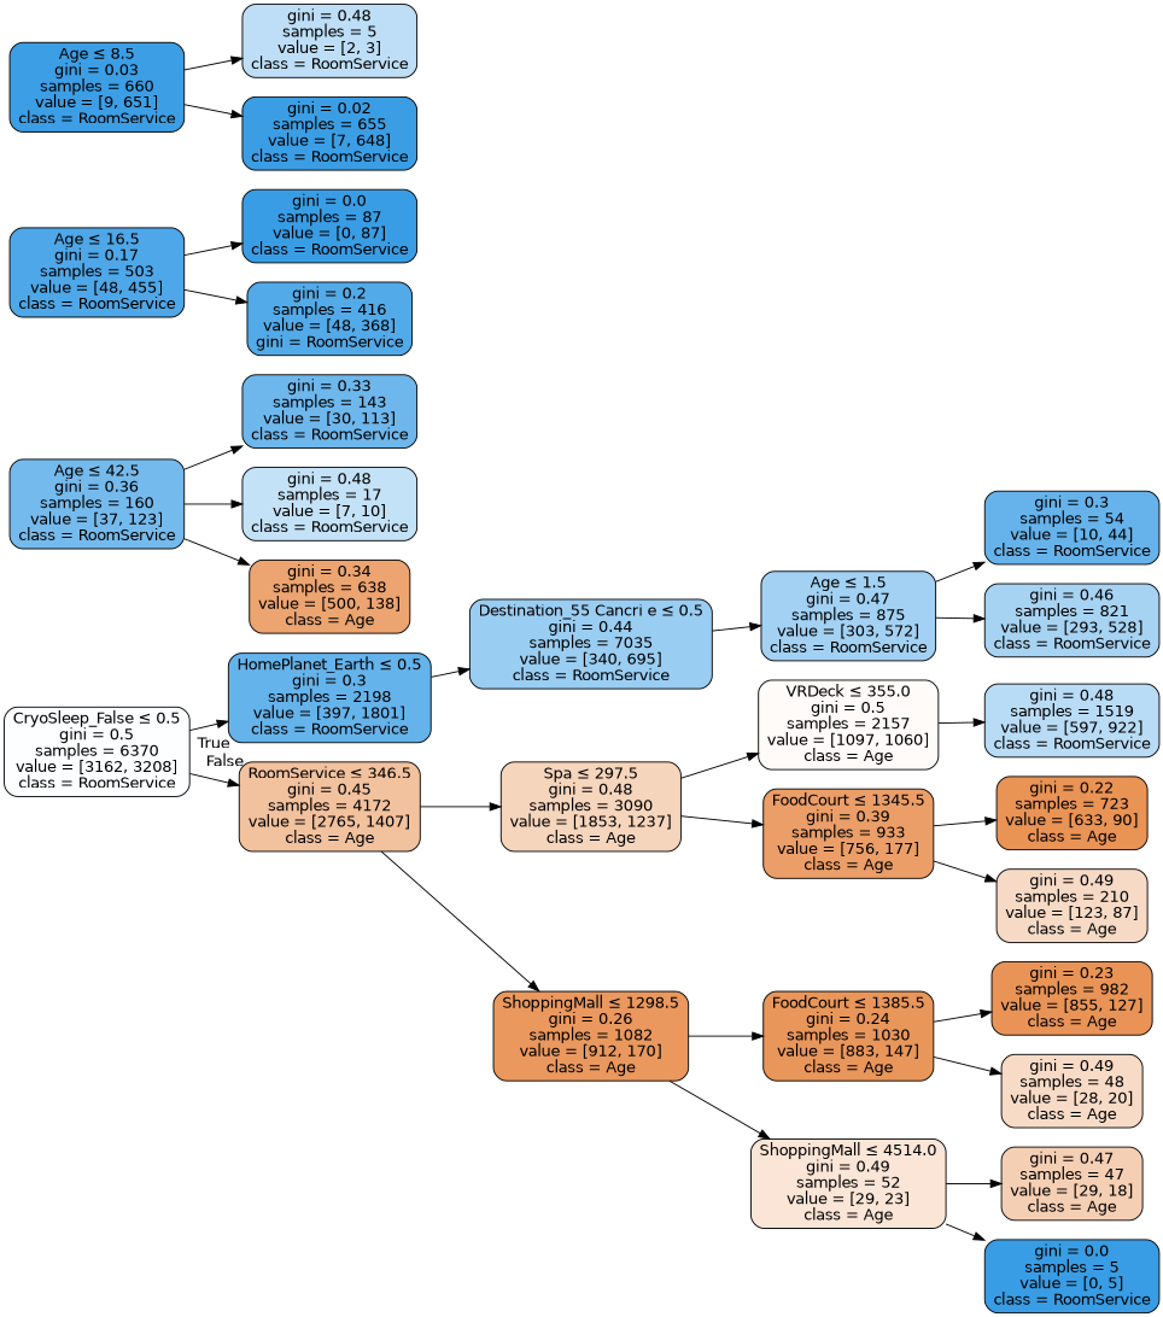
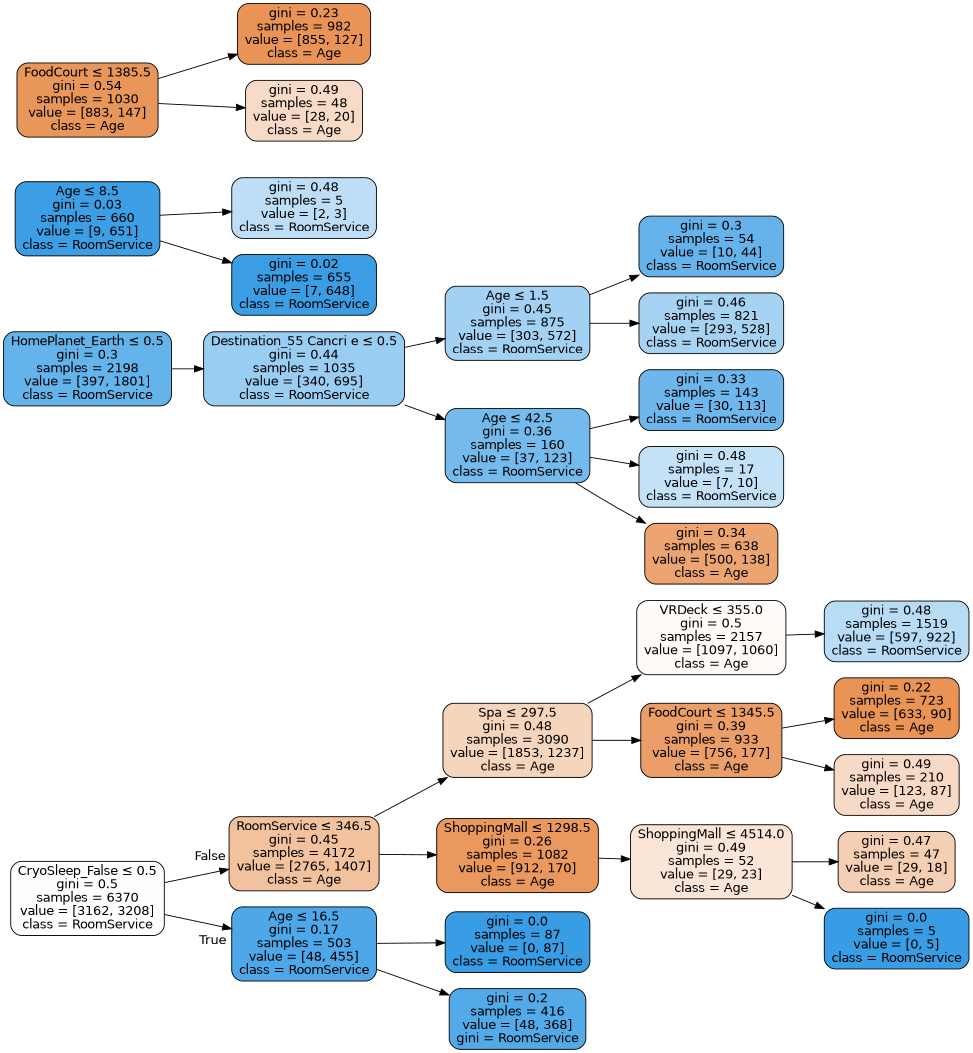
  digraph {
    rankdir=LR
    node [color=black fillcolor="#399de5" fontname=helvetica shape=box style="filled, rounded"]
    edge [fontname=helvetica]
    n1 [fillcolor="#fcfeff" label=<CryoSleep_False &le; 0.5<br/>gini = 0.5<br/>samples = 6370<br/>value = [3162, 3208]<br/>class = RoomService>]
    n2 [fillcolor="#65b3eb" label=<HomePlanet_Earth &le; 0.5<br/>gini = 0.3<br/>samples = 2198<br/>value = [397, 1801]<br/>class = RoomService>]
    n3 [fillcolor="#f2c19e" label=<RoomService &le; 346.5<br/>gini = 0.45<br/>samples = 4172<br/>value = [2765, 1407]<br/>class = Age>]
-   n4 [fillcolor="#9acdf2" label=<Destination_55 Cancri e &le; 0.5<br/>gini = 0.44<br/>samples = 7035<br/>value = [340, 695]<br/>class = RoomService>]
+   n4 [fillcolor="#9acdf2" label=<Destination_55 Cancri e &le; 0.5<br/>gini = 0.44<br/>samples = 1035<br/>value = [340, 695]<br/>class = RoomService>]
    n5 [fillcolor="#f6d5bd" label=<Spa &le; 297.5<br/>gini = 0.48<br/>samples = 3090<br/>value = [1853, 1237]<br/>class = Age>]
    n6 [fillcolor="#ea985e" label=<ShoppingMall &le; 1298.5<br/>gini = 0.26<br/>samples = 1082<br/>value = [912, 170]<br/>class = Age>]
-   n7 [fillcolor="#a2d1f3" label=<Age &le; 1.5<br/>gini = 0.47<br/>samples = 875<br/>value = [303, 572]<br/>class = RoomService>]
+   n7 [fillcolor="#a2d1f3" label=<Age &le; 1.5<br/>gini = 0.45<br/>samples = 875<br/>value = [303, 572]<br/>class = RoomService>]
    n8 [fillcolor="#75baed" label=<Age &le; 42.5<br/>gini = 0.36<br/>samples = 160<br/>value = [37, 123]<br/>class = RoomService>]
    n9 [fillcolor="#4ea7e8" label=<Age &le; 16.5<br/>gini = 0.17<br/>samples = 503<br/>value = [48, 455]<br/>class = RoomService>]
    n10 [label=<gini = 0.0<br/>samples = 87<br/>value = [0, 87]<br/>class = RoomService>]
    n11 [fillcolor="#53aae8" label=<gini = 0.2<br/>samples = 416<br/>value = [48, 368]<br/>gini = RoomService>]
    n12 [fillcolor="#3c9ee5" label=<Age &le; 8.5<br/>gini = 0.03<br/>samples = 660<br/>value = [9, 651]<br/>class = RoomService>]
    n13 [fillcolor="#bddef6" label=<gini = 0.48<br/>samples = 5<br/>value = [2, 3]<br/>class = RoomService>]
    n14 [fillcolor="#3b9ee5" label=<gini = 0.02<br/>samples = 655<br/>value = [7, 648]<br/>class = RoomService>]
    n15 [fillcolor="#66b3eb" label=<gini = 0.3<br/>samples = 54<br/>value = [10, 44]<br/>class = RoomService>]
    n16 [fillcolor="#a7d3f3" label=<gini = 0.46<br/>samples = 821<br/>value = [293, 528]<br/>class = RoomService>]
    n17 [fillcolor="#6eb7ec" label=<gini = 0.33<br/>samples = 143<br/>value = [30, 113]<br/>class = RoomService>]
    n18 [fillcolor="#c4e2f7" label=<gini = 0.48<br/>samples = 17<br/>value = [7, 10]<br/>class = RoomService>]
    n19 [fillcolor="#eca470" label=<gini = 0.34<br/>samples = 638<br/>value = [500, 138]<br/>class = Age>]
    n20 [fillcolor="#fefbf8" label=<VRDeck &le; 355.0<br/>gini = 0.5<br/>samples = 2157<br/>value = [1097, 1060]<br/>class = Age>]
    n21 [fillcolor="#eb9e67" label=<FoodCourt &le; 1345.5<br/>gini = 0.39<br/>samples = 933<br/>value = [756, 177]<br/>class = Age>]
-   n22 [fillcolor="#e9965a" label=<FoodCourt &le; 1385.5<br/>gini = 0.24<br/>samples = 1030<br/>value = [883, 147]<br/>class = Age>]
+   n22 [fillcolor="#e9965a" label=<FoodCourt &le; 1385.5<br/>gini = 0.54<br/>samples = 1030<br/>value = [883, 147]<br/>class = Age>]
    n23 [fillcolor="#fae5d6" label=<ShoppingMall &le; 4514.0<br/>gini = 0.49<br/>samples = 52<br/>value = [29, 23]<br/>class = Age>]
    n24 [fillcolor="#b9dcf6" label=<gini = 0.48<br/>samples = 1519<br/>value = [597, 922]<br/>class = RoomService>]
    n25 [fillcolor="#e99355" label=<gini = 0.22<br/>samples = 723<br/>value = [633, 90]<br/>class = Age>]
    n26 [fillcolor="#f7dac5" label=<gini = 0.49<br/>samples = 210<br/>value = [123, 87]<br/>class = Age>]
    n27 [fillcolor="#e99456" label=<gini = 0.23<br/>samples = 982<br/>value = [855, 127]<br/>class = Age>]
    n28 [fillcolor="#f8dbc6" label=<gini = 0.49<br/>samples = 48<br/>value = [28, 20]<br/>class = Age>]
    n29 [fillcolor="#f5cfb4" label=<gini = 0.47<br/>samples = 47<br/>value = [29, 18]<br/>class = Age>]
    n30 [label=<gini = 0.0<br/>samples = 5<br/>value = [0, 5]<br/>class = RoomService>]
-   n1 -> n2 [headlabel=True labelangle=45 labeldistance=2.5]
+   n1 -> n9 [headlabel=True labelangle=45 labeldistance=2.5]
    n1 -> n3 [headlabel=False labelangle=-45 labeldistance=2.5]
    n2 -> n4
    n3 -> n5
    n3 -> n6
    n4 -> n7
+   n4 -> n8
    n5 -> n20
    n5 -> n21
-   n6 -> n22
    n6 -> n23
    n7 -> n15
    n7 -> n16
    n8 -> n17
    n8 -> n18
    n8 -> n19
    n9 -> n10
    n9 -> n11
    n12 -> n13
    n12 -> n14
    n20 -> n24
    n21 -> n25
    n21 -> n26
    n22 -> n27
    n22 -> n28
    n23 -> n29
    n23 -> n30
  }
